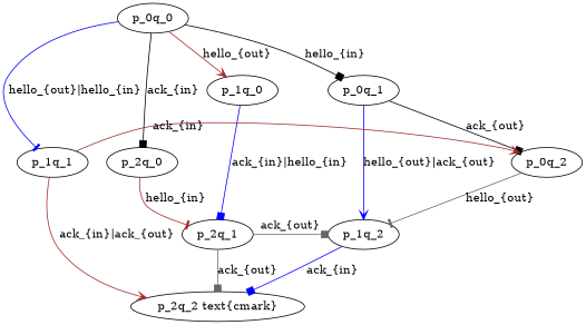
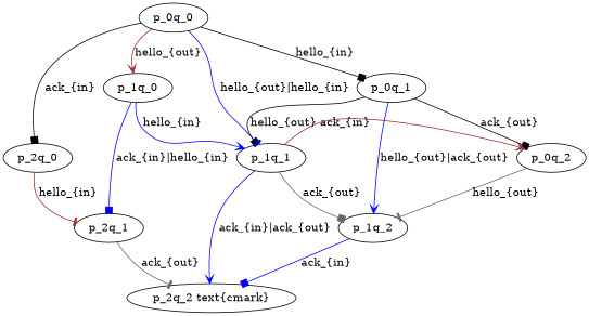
  digraph {
    edge [arrowhead=box color=blue]
    p_1q_0
    p_0q_1
    p_1q_1
    p_0q_2
    p_2q_0
    p_1q_2
    p_2q_1
    n8 [label="p_2q_2 \text{\cmark}"]
    p_0q_0
    subgraph sub_1 {
    }
    subgraph sub_2 {
      rank=same
      p_1q_0
      p_0q_1
    }
    subgraph sub_3 {
      rank=same
      p_1q_1
      p_0q_2
      p_2q_0
    }
    subgraph sub_4 {
      rank=same
      p_1q_2
      p_2q_1
    }
+   p_1q_0 -> p_1q_1 [arrowhead=vee label="hello_{in}"]
    p_1q_0 -> p_2q_1 [label="ack_{in}|hello_{in}"]
+   p_0q_1 -> p_1q_1 [color=black label="hello_{out}"]
    p_0q_1 -> p_0q_2 [color=black label="ack_{out}"]
    p_0q_1 -> p_1q_2 [arrowhead=vee label="hello_{out}|ack_{out}"]
    p_1q_1 -> p_0q_2 [arrowhead=vee color=brown label="ack_{in}"]
-   p_2q_1 -> p_1q_2 [color=gray40 label="ack_{out}"]
-   p_1q_1 -> n8 [arrowhead=vee color=brown label="ack_{in}|ack_{out}"]
+   p_1q_1 -> p_1q_2 [color=gray40 label="ack_{out}"]
+   p_1q_1 -> n8 [arrowhead=vee label="ack_{in}|ack_{out}"]
    p_0q_2 -> p_1q_2 [arrowhead=tee color=gray40 label="hello_{out}"]
    p_2q_0 -> p_2q_1 [arrowhead=tee color=brown label="hello_{in}"]
    p_1q_2 -> n8 [label="ack_{in}"]
-   p_2q_1 -> n8 [color=gray40 label="ack_{out}"]
+   p_2q_1 -> n8 [arrowhead=tee color=gray40 label="ack_{out}"]
    p_0q_0 -> p_1q_0 [arrowhead=vee color=brown label="hello_{out}"]
    p_0q_0 -> p_0q_1 [color=black label="hello_{in}"]
    p_0q_0 -> p_1q_1 [arrowhead=tee label="hello_{out}|hello_{in}"]
    p_0q_0 -> p_2q_0 [color=black label="ack_{in}"]
  }
